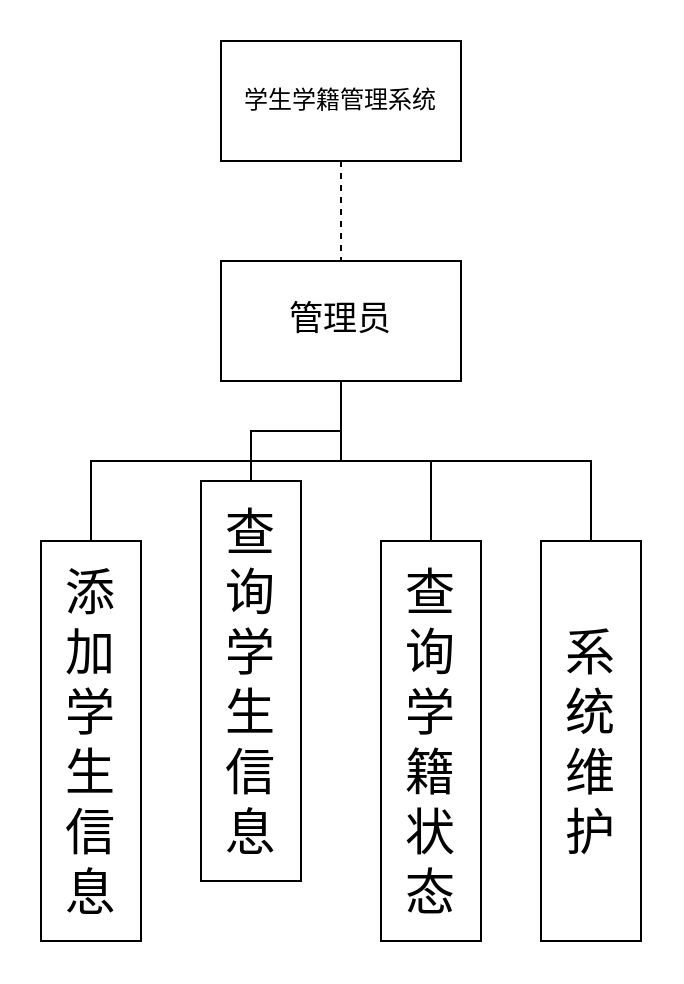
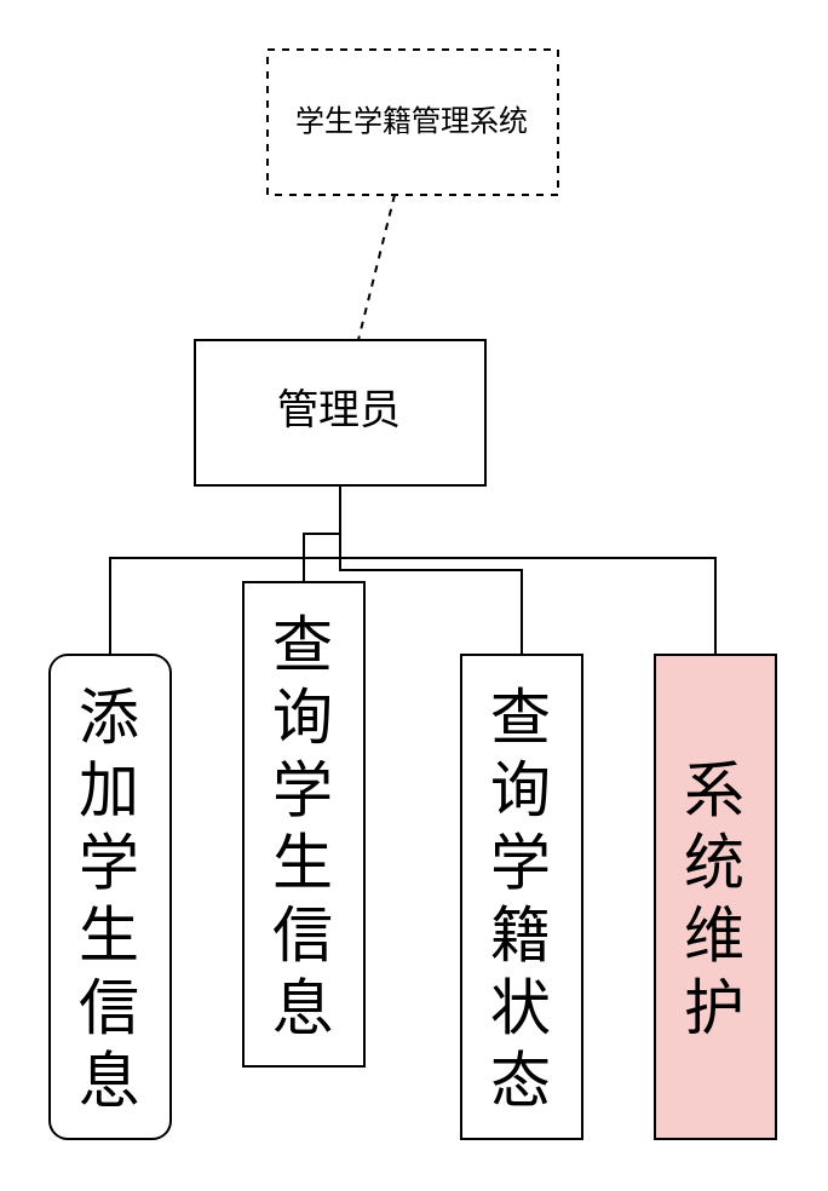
  <mxCell id="0" />
  <mxCell id="1" parent="0" />
  <mxCell id="2" value="" style="rounded=0;orthogonalLoop=1;jettySize=auto;html=1;endArrow=none;endFill=0;dashed=1;" edge="1" parent="1" source="3" target="5"><mxGeometry relative="1" as="geometry" /></mxCell>
- <mxCell id="3" value="学生学籍管理系统" style="rounded=0;whiteSpace=wrap;html=1;" vertex="1" parent="1"><mxGeometry x="110" y="20" width="120" height="60" as="geometry" /></mxCell>
+ <mxCell id="3" value="学生学籍管理系统" style="rounded=0;whiteSpace=wrap;html=1;dashed=1;" vertex="1" parent="1"><mxGeometry x="110" y="20" width="120" height="60" as="geometry" /></mxCell>
  <mxCell id="4" value="" style="rounded=0;orthogonalLoop=1;jettySize=auto;html=1;edgeStyle=orthogonalEdgeStyle;endArrow=none;endFill=0;" edge="1" parent="1" source="5" target="10"><mxGeometry relative="1" as="geometry" /></mxCell>
- <mxCell id="5" value="&lt;font style=&quot;font-size: 17px;&quot;&gt;管理员&lt;/font&gt;" style="rounded=0;whiteSpace=wrap;html=1;" vertex="1" parent="1"><mxGeometry x="110" y="130" width="120" height="60" as="geometry" /></mxCell>
+ <mxCell id="5" value="&lt;font style=&quot;font-size: 17px;&quot;&gt;管理员&lt;/font&gt;" style="rounded=0;whiteSpace=wrap;html=1;" vertex="1" parent="1"><mxGeometry x="80" y="140" width="120" height="60" as="geometry" /></mxCell>
  <mxCell id="6" style="edgeStyle=orthogonalEdgeStyle;rounded=0;orthogonalLoop=1;jettySize=auto;html=1;exitX=0.5;exitY=0;exitDx=0;exitDy=0;entryX=0.5;entryY=0;entryDx=0;entryDy=0;endArrow=none;endFill=0;" edge="1" parent="1" source="7" target="11"><mxGeometry relative="1" as="geometry"><Array as="points"><mxPoint x="45" y="230" /><mxPoint x="295" y="230" /></Array></mxGeometry></mxCell>
- <mxCell id="7" value="&lt;font style=&quot;font-size: 25px;&quot;&gt;添加学生信息&lt;/font&gt;" style="rounded=0;whiteSpace=wrap;html=1;" vertex="1" parent="1"><mxGeometry x="20" y="270" width="50" height="200" as="geometry" /></mxCell>
+ <mxCell id="7" value="&lt;font style=&quot;font-size: 25px;&quot;&gt;添加学生信息&lt;/font&gt;" style="whiteSpace=wrap;html=1;rounded=1;" vertex="1" parent="1"><mxGeometry x="20" y="270" width="50" height="200" as="geometry" /></mxCell>
  <mxCell id="8" value="" style="edgeStyle=orthogonalEdgeStyle;rounded=0;orthogonalLoop=1;jettySize=auto;html=1;endArrow=none;endFill=0;" edge="1" parent="1" source="9" target="5"><mxGeometry relative="1" as="geometry" /></mxCell>
  <mxCell id="9" value="&lt;font style=&quot;font-size: 25px;&quot;&gt;查询学生信息&lt;/font&gt;" style="rounded=0;whiteSpace=wrap;html=1;" vertex="1" parent="1"><mxGeometry x="100" y="240" width="50" height="200" as="geometry" /></mxCell>
  <mxCell id="10" value="&lt;font style=&quot;font-size: 25px;&quot;&gt;查询学籍状态&lt;/font&gt;" style="rounded=0;whiteSpace=wrap;html=1;" vertex="1" parent="1"><mxGeometry x="190" y="270" width="50" height="200" as="geometry" /></mxCell>
- <mxCell id="11" value="&lt;font style=&quot;font-size: 25px;&quot;&gt;系统维护&lt;/font&gt;" style="rounded=0;whiteSpace=wrap;html=1;" vertex="1" parent="1"><mxGeometry x="270" y="270" width="50" height="200" as="geometry" /></mxCell>
+ <mxCell id="11" value="&lt;font style=&quot;font-size: 25px;&quot;&gt;系统维护&lt;/font&gt;" style="rounded=0;whiteSpace=wrap;html=1;fillColor=#f8cecc;" vertex="1" parent="1"><mxGeometry x="270" y="270" width="50" height="200" as="geometry" /></mxCell>
